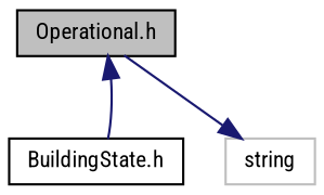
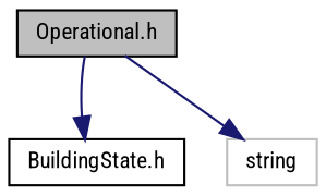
  digraph {
    fontname="Roboto Condensed"
    node [color=black fillcolor=white fontname="Roboto Condensed" fontsize=10 shape=record style=filled]
    edge [color=midnightblue fontname="Roboto Condensed" fontsize=10 labelfontname=Helvetica labelfontsize=10 style=solid]
    n1 [fillcolor=grey75 fontcolor=black height=0.2 label="Operational.h" width=0.4]
    n2 [height=0.2 label="BuildingState.h" width=0.4]
    n3 [color=grey75 height=0.2 label=string width=0.4]
-   n2 -> n1
+   n1 -> n2
    n1 -> n3
  }
